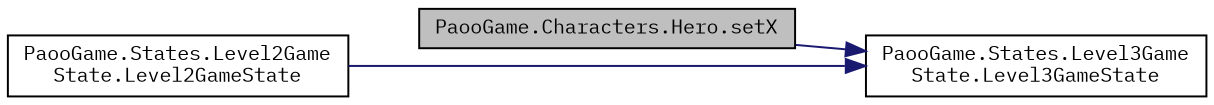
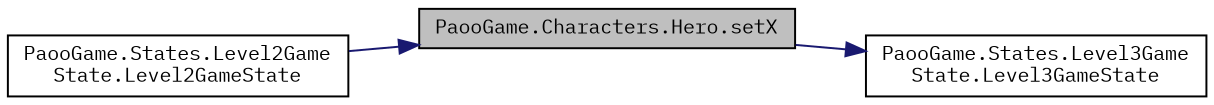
  digraph {
    fontname="IBM Plex Mono"
    rankdir=RL
    node [color=black fillcolor=white fontname="IBM Plex Mono" fontsize=10 shape=record style=filled]
    edge [color=midnightblue dir=back fontname="IBM Plex Mono" fontsize=10 labelfontname=Helvetica labelfontsize=10 style=solid]
    n1 [fillcolor=grey75 fontcolor=black height=0.2 label="PaooGame.Characters.Hero.setX" width=0.4]
    n2 [height=0.2 label="PaooGame.States.Level2Game\lState.Level2GameState" width=0.4]
    n3 [height=0.2 label="PaooGame.States.Level3Game\lState.Level3GameState" width=0.4]
-   n3 -> n2
+   n1 -> n2
    n3 -> n1
  }
